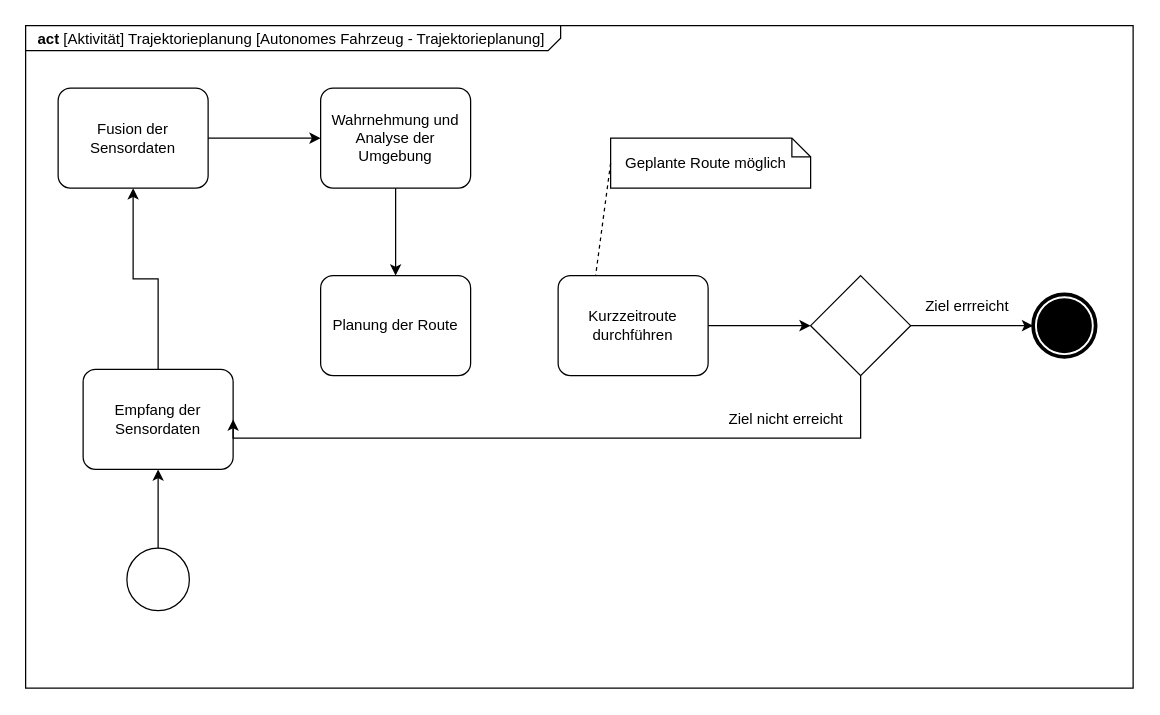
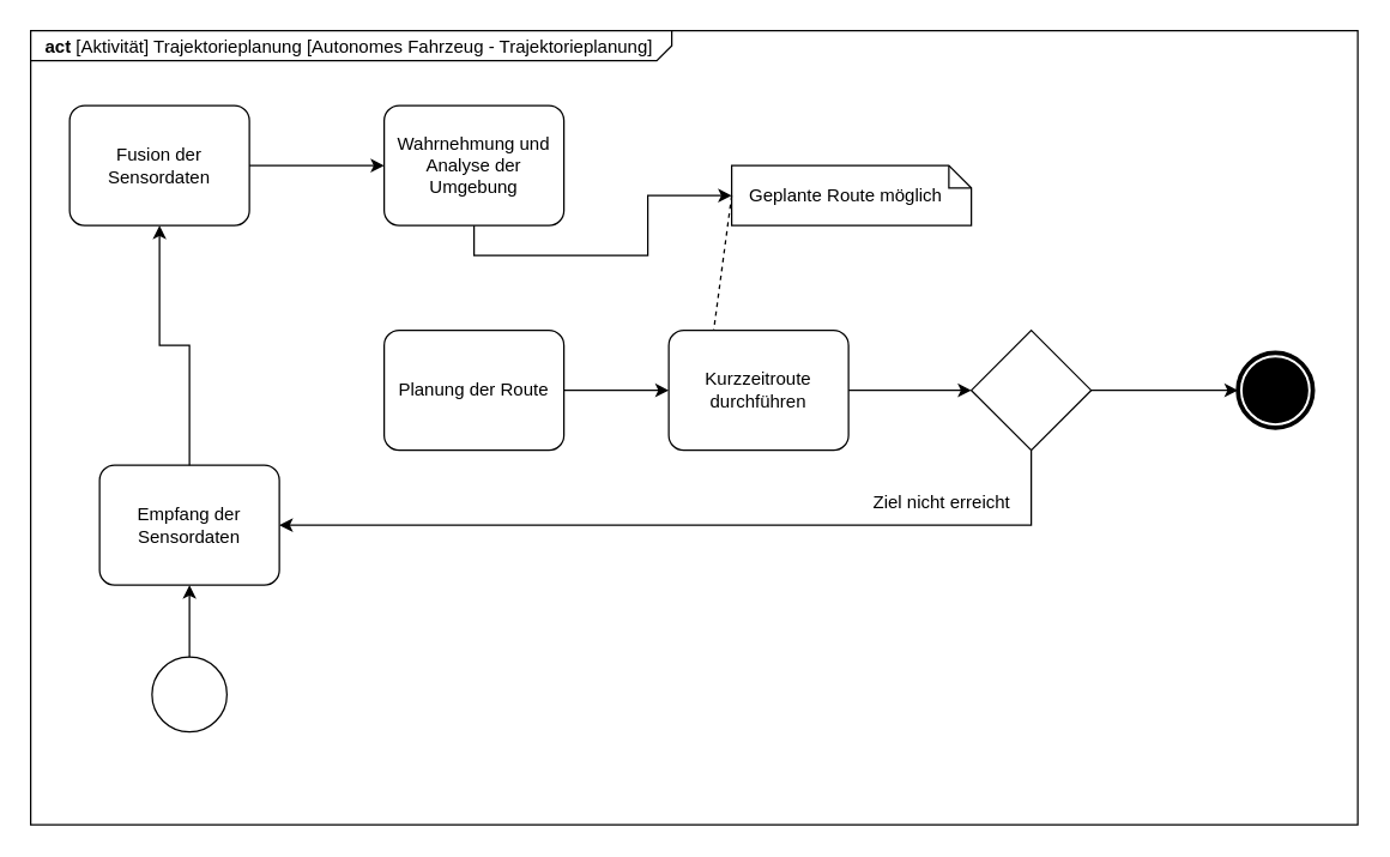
  <mxCell id="0" />
  <mxCell id="1" parent="0" />
  <mxCell id="2" value="&lt;p style=&quot;margin:0px;margin-top:4px;margin-left:10px;text-align:left;&quot;&gt;&lt;b&gt;act&lt;/b&gt;   [Aktivität] Trajektorieplanung [Autonomes Fahrzeug - Trajektorieplanung]&lt;/p&gt;" style="html=1;shape=mxgraph.sysml.package;align=left;spacingLeft=5;verticalAlign=top;spacingTop=-3;labelX=428.6;html=1;overflow=fill;" parent="1" vertex="1"><mxGeometry x="20" y="20" width="886" height="530" as="geometry" /></mxCell>
  <mxCell id="3" value="" style="points=[[0.145,0.145,0],[0.5,0,0],[0.855,0.145,0],[1,0.5,0],[0.855,0.855,0],[0.5,1,0],[0.145,0.855,0],[0,0.5,0]];shape=mxgraph.bpmn.event;html=1;verticalLabelPosition=bottom;labelBackgroundColor=#ffffff;verticalAlign=top;align=center;perimeter=ellipsePerimeter;outlineConnect=0;aspect=fixed;outline=standard;symbol=general;" parent="1" vertex="1"><mxGeometry x="101" y="438" width="50" height="50" as="geometry" /></mxCell>
  <mxCell id="4" value="Wahrnehmung und Analyse der Umgebung" style="points=[[0.25,0,0],[0.5,0,0],[0.75,0,0],[1,0.25,0],[1,0.5,0],[1,0.75,0],[0.75,1,0],[0.5,1,0],[0.25,1,0],[0,0.75,0],[0,0.5,0],[0,0.25,0]];shape=mxgraph.bpmn.task;whiteSpace=wrap;rectStyle=rounded;size=10;html=1;container=1;expand=0;collapsible=0;taskMarker=abstract;" parent="1" vertex="1"><mxGeometry x="256" y="70" width="120" height="80" as="geometry" /></mxCell>
  <mxCell id="5" value="Planung der Route" style="points=[[0.25,0,0],[0.5,0,0],[0.75,0,0],[1,0.25,0],[1,0.5,0],[1,0.75,0],[0.75,1,0],[0.5,1,0],[0.25,1,0],[0,0.75,0],[0,0.5,0],[0,0.25,0]];shape=mxgraph.bpmn.task;whiteSpace=wrap;rectStyle=rounded;size=10;html=1;container=1;expand=0;collapsible=0;taskMarker=abstract;" parent="1" vertex="1"><mxGeometry x="256" y="220" width="120" height="80" as="geometry" /></mxCell>
  <mxCell id="6" style="edgeStyle=orthogonalEdgeStyle;rounded=0;orthogonalLoop=1;jettySize=auto;html=1;entryX=0;entryY=0.5;entryDx=0;entryDy=0;" parent="1" source="7" target="9" edge="1"><mxGeometry relative="1" as="geometry" /></mxCell>
  <mxCell id="7" value="Kurzzeitroute durchführen" style="points=[[0.25,0,0],[0.5,0,0],[0.75,0,0],[1,0.25,0],[1,0.5,0],[1,0.75,0],[0.75,1,0],[0.5,1,0],[0.25,1,0],[0,0.75,0],[0,0.5,0],[0,0.25,0]];shape=mxgraph.bpmn.task;whiteSpace=wrap;rectStyle=rounded;size=10;html=1;container=1;expand=0;collapsible=0;taskMarker=abstract;" parent="1" vertex="1"><mxGeometry x="446" y="220" width="120" height="80" as="geometry" /></mxCell>
  <mxCell id="8" value="Fusion der Sensordaten" style="points=[[0.25,0,0],[0.5,0,0],[0.75,0,0],[1,0.25,0],[1,0.5,0],[1,0.75,0],[0.75,1,0],[0.5,1,0],[0.25,1,0],[0,0.75,0],[0,0.5,0],[0,0.25,0]];shape=mxgraph.bpmn.task;whiteSpace=wrap;rectStyle=rounded;size=10;html=1;container=1;expand=0;collapsible=0;taskMarker=abstract;" parent="1" vertex="1"><mxGeometry x="46" y="70" width="120" height="80" as="geometry" /></mxCell>
  <mxCell id="9" value="" style="rhombus;whiteSpace=wrap;html=1;" parent="1" vertex="1"><mxGeometry x="648" y="220" width="80" height="80" as="geometry" /></mxCell>
  <mxCell id="10" value="" style="points=[[0.145,0.145,0],[0.5,0,0],[0.855,0.145,0],[1,0.5,0],[0.855,0.855,0],[0.5,1,0],[0.145,0.855,0],[0,0.5,0]];shape=mxgraph.bpmn.event;html=1;verticalLabelPosition=bottom;labelBackgroundColor=#ffffff;verticalAlign=top;align=center;perimeter=ellipsePerimeter;outlineConnect=0;aspect=fixed;outline=end;symbol=terminate;" parent="1" vertex="1"><mxGeometry x="826" y="235" width="50" height="50" as="geometry" /></mxCell>
  <mxCell id="11" style="edgeStyle=orthogonalEdgeStyle;rounded=0;orthogonalLoop=1;jettySize=auto;html=1;exitX=1;exitY=0.5;exitDx=0;exitDy=0;entryX=0;entryY=0.5;entryDx=0;entryDy=0;entryPerimeter=0;" parent="1" source="9" target="10" edge="1"><mxGeometry relative="1" as="geometry" /></mxCell>
- <mxCell id="12" value="Ziel errreicht" style="text;html=1;align=center;verticalAlign=middle;resizable=0;points=[];autosize=1;strokeColor=none;fillColor=none;" parent="1" vertex="1"><mxGeometry x="728" y="230" width="90" height="30" as="geometry" /></mxCell>
- <mxCell id="13" value="Empfang der Sensordaten" style="points=[[0.25,0,0],[0.5,0,0],[0.75,0,0],[1,0.25,0],[1,0.5,0],[1,0.75,0],[0.75,1,0],[0.5,1,0],[0.25,1,0],[0,0.75,0],[0,0.5,0],[0,0.25,0]];shape=mxgraph.bpmn.task;whiteSpace=wrap;rectStyle=rounded;size=10;html=1;container=1;expand=0;collapsible=0;taskMarker=abstract;" parent="1" vertex="1"><mxGeometry x="66" y="295" width="120" height="80" as="geometry" /></mxCell>
+ <mxCell id="13" value="Empfang der Sensordaten" style="points=[[0.25,0,0],[0.5,0,0],[0.75,0,0],[1,0.25,0],[1,0.5,0],[1,0.75,0],[0.75,1,0],[0.5,1,0],[0.25,1,0],[0,0.75,0],[0,0.5,0],[0,0.25,0]];shape=mxgraph.bpmn.task;whiteSpace=wrap;rectStyle=rounded;size=10;html=1;container=1;expand=0;collapsible=0;taskMarker=abstract;" parent="1" vertex="1"><mxGeometry x="66" y="310" width="120" height="80" as="geometry" /></mxCell>
  <mxCell id="14" style="edgeStyle=orthogonalEdgeStyle;rounded=0;orthogonalLoop=1;jettySize=auto;html=1;exitX=0.5;exitY=0;exitDx=0;exitDy=0;exitPerimeter=0;entryX=0.5;entryY=1;entryDx=0;entryDy=0;entryPerimeter=0;" parent="1" source="3" target="13" edge="1"><mxGeometry relative="1" as="geometry" /></mxCell>
  <mxCell id="15" style="edgeStyle=orthogonalEdgeStyle;rounded=0;orthogonalLoop=1;jettySize=auto;html=1;exitX=1;exitY=0.5;exitDx=0;exitDy=0;exitPerimeter=0;entryX=0;entryY=0.5;entryDx=0;entryDy=0;entryPerimeter=0;" parent="1" source="8" target="4" edge="1"><mxGeometry relative="1" as="geometry" /></mxCell>
  <mxCell id="16" style="edgeStyle=orthogonalEdgeStyle;rounded=0;orthogonalLoop=1;jettySize=auto;html=1;exitX=0.5;exitY=0;exitDx=0;exitDy=0;exitPerimeter=0;entryX=0.5;entryY=1;entryDx=0;entryDy=0;entryPerimeter=0;" parent="1" source="13" target="8" edge="1"><mxGeometry relative="1" as="geometry" /></mxCell>
- <mxCell id="17" style="edgeStyle=orthogonalEdgeStyle;rounded=0;orthogonalLoop=1;jettySize=auto;html=1;exitX=0.5;exitY=1;exitDx=0;exitDy=0;exitPerimeter=0;entryX=0.5;entryY=0;entryDx=0;entryDy=0;entryPerimeter=0;" parent="1" source="4" target="5" edge="1"><mxGeometry relative="1" as="geometry" /></mxCell>
+ <mxCell id="17" style="edgeStyle=orthogonalEdgeStyle;rounded=0;orthogonalLoop=1;jettySize=auto;html=1;exitX=0.5;exitY=1;exitDx=0;exitDy=0;exitPerimeter=0;" parent="1" source="4" target="19" edge="1"><mxGeometry relative="1" as="geometry" /></mxCell>
  <mxCell id="18" value="Ziel nicht erreicht" style="text;html=1;align=center;verticalAlign=middle;resizable=0;points=[];autosize=1;strokeColor=none;fillColor=none;" parent="1" vertex="1"><mxGeometry x="573" y="320" width="110" height="30" as="geometry" /></mxCell>
  <mxCell id="19" value="Geplante Route möglich" style="shape=note;size=15;align=left;spacingLeft=10;html=1;whiteSpace=wrap;" parent="1" vertex="1"><mxGeometry x="488" y="110" width="160" height="40" as="geometry" /></mxCell>
  <mxCell id="20" value="" style="edgeStyle=none;endArrow=none;exitX=0;exitY=0.5;dashed=1;html=1;rounded=0;entryX=0.25;entryY=0;entryDx=0;entryDy=0;entryPerimeter=0;exitDx=0;exitDy=0;exitPerimeter=0;" parent="1" source="19" target="7" edge="1"><mxGeometry x="1" relative="1" as="geometry"><mxPoint x="796" y="60" as="targetPoint" /></mxGeometry></mxCell>
  <mxCell id="21" style="edgeStyle=orthogonalEdgeStyle;rounded=0;orthogonalLoop=1;jettySize=auto;html=1;exitX=0.5;exitY=1;exitDx=0;exitDy=0;entryX=1;entryY=0.5;entryDx=0;entryDy=0;entryPerimeter=0;" parent="1" source="9" target="13" edge="1"><mxGeometry relative="1" as="geometry"><Array as="points"><mxPoint x="688" y="350" /></Array></mxGeometry></mxCell>
+ <mxCell id="22" style="edgeStyle=orthogonalEdgeStyle;rounded=0;orthogonalLoop=1;jettySize=auto;html=1;entryX=0;entryY=0.5;entryDx=0;entryDy=0;entryPerimeter=0;" parent="1" source="5" target="7" edge="1"><mxGeometry relative="1" as="geometry" /></mxCell>
